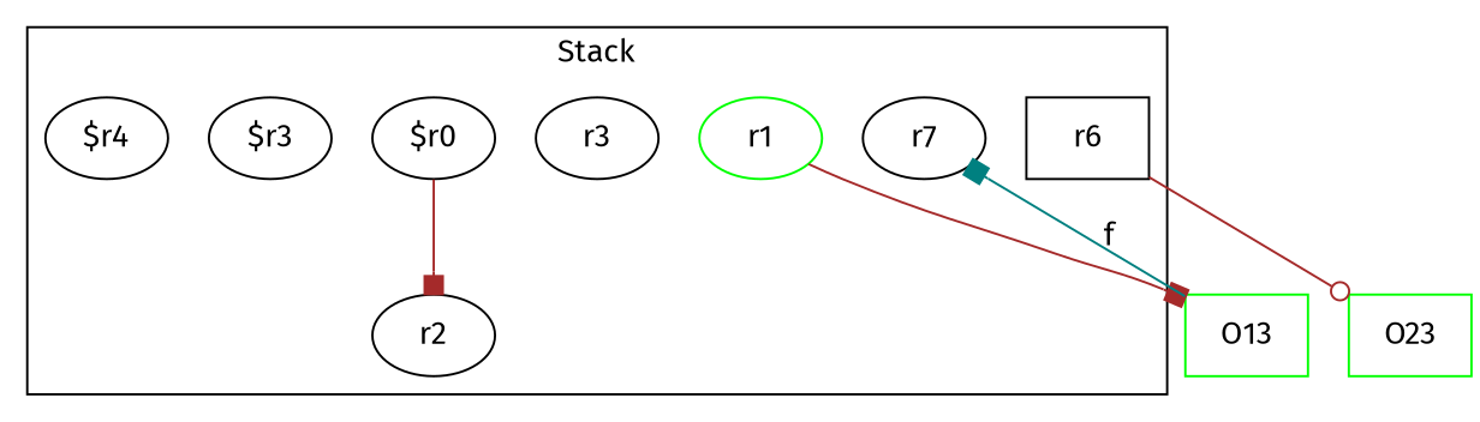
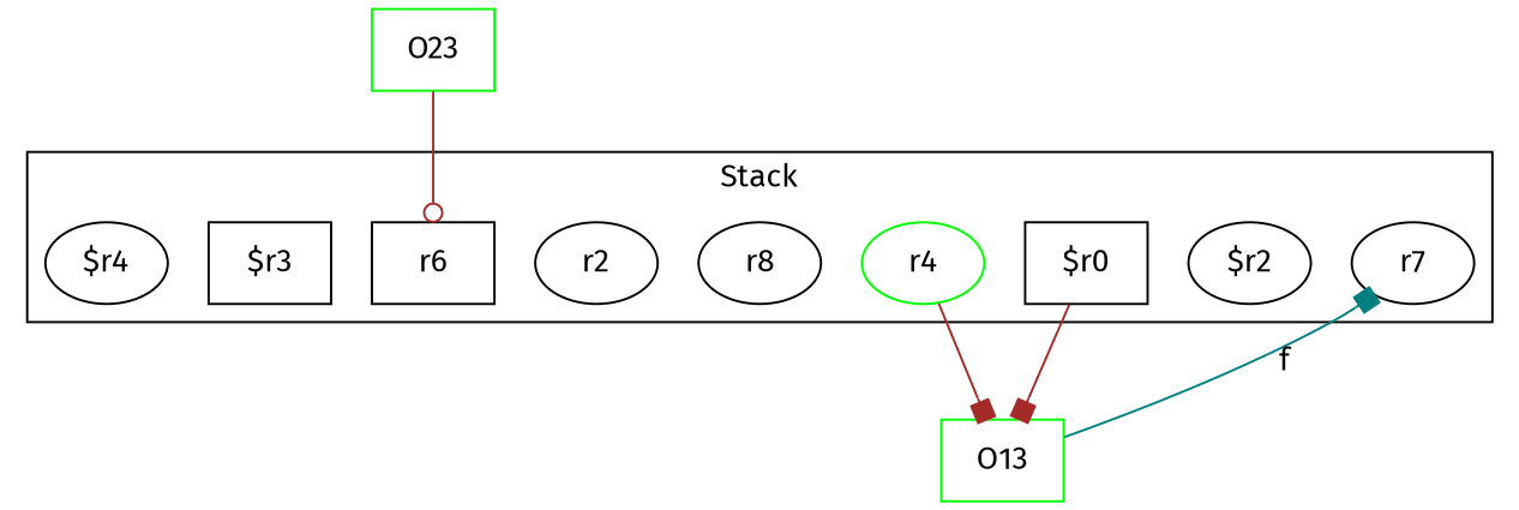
  digraph {
    fontname="Fira Sans"
    rankDir=LR
    node [fontname="Fira Sans"]
    edge [arrowhead=box color=brown fontname="Fira Sans"]
-   r1 [color=green]
-   "$r0"
+   r1 [color=green label=r4]
+   "$r2"
+   "$r0" [shape=box]
    r7
-   r8 [label=r3]
+   r8
    n6 [label=r2]
    r6 [shape=box]
-   "$r3"
+   "$r3" [shape=box]
    "$r4"
    O13 [color=green shape=box]
    O23 [color=green shape=box]
    subgraph cluster_1 {
      label=Stack
      r1
+     "$r2"
      "$r0"
      r7
      r8
      n6
      r6
      "$r3"
      "$r4"
    }
    r1 -> O13
-   "$r0" -> n6
-   r6 -> O23 [arrowhead=odot]
+   "$r0" -> O13
+   O23 -> r6 [arrowhead=odot]
    O13 -> r7 [color=teal label=f weight=0.2]
  }
